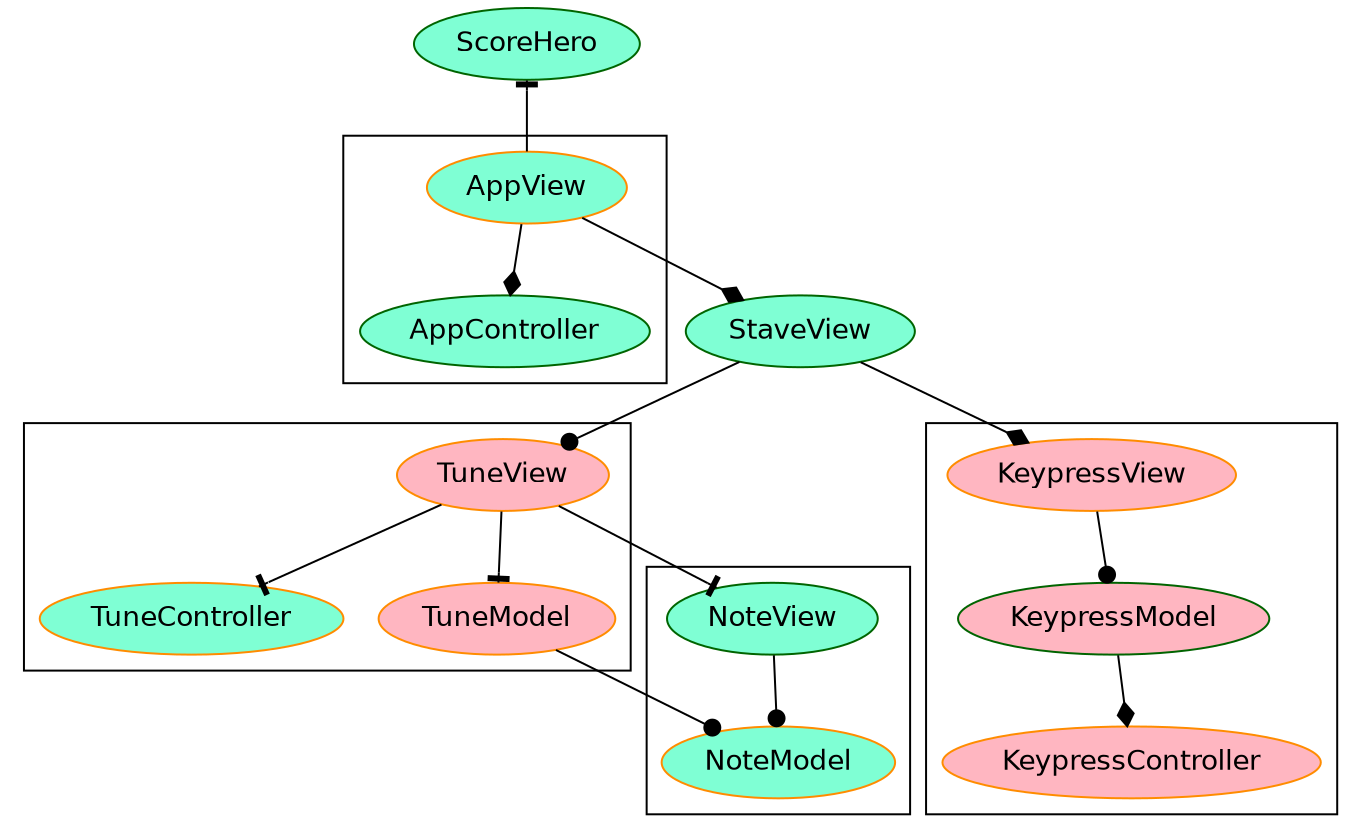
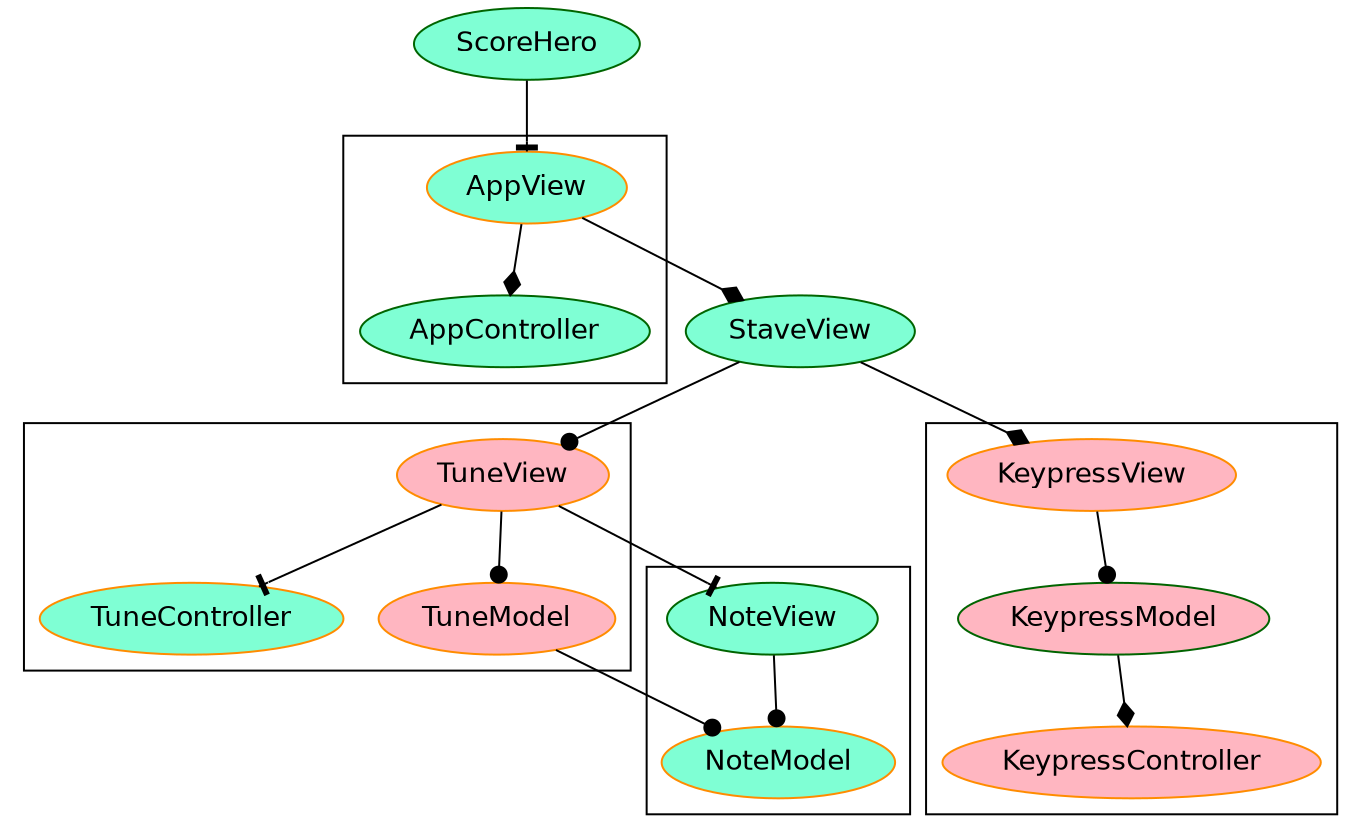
  digraph {
    fontname="DejaVu Sans"
    node [color=darkorange fillcolor=aquamarine fontname="DejaVu Sans" style=filled]
    edge [arrowhead=tee fontname="DejaVu Sans"]
    ScoreHero [color=darkgreen]
    TuneView [fillcolor=lightpink]
    TuneController
    TuneModel [fillcolor=lightpink]
    AppView
    StaveView [color=darkgreen]
    KeypressView [fillcolor=lightpink]
    NoteView [color=darkgreen]
    AppController [color=darkgreen]
    KeypressController [fillcolor=lightpink]
    NoteModel
    KeypressModel [color=darkgreen fillcolor=lightpink]
    subgraph sub_1 {
      rank=source
      ScoreHero
    }
    subgraph cluster_2 {
      TuneView
      TuneController
      TuneModel
    }
    subgraph sub_3 {
      TuneView
      AppView
      StaveView
      KeypressView
      NoteView
    }
    subgraph sub_4 {
      TuneController
      AppController
      KeypressController
    }
    subgraph sub_5 {
      TuneModel
      NoteModel
      KeypressModel
    }
    subgraph cluster_6 {
      AppView
      AppController
    }
    subgraph cluster_7 {
      KeypressView
      KeypressController
      KeypressModel
    }
    subgraph cluster_8 {
      NoteView
      NoteModel
    }
-   AppView -> ScoreHero
+   ScoreHero -> AppView
    TuneView -> TuneController
-   TuneView -> TuneModel
+   TuneView -> TuneModel [arrowhead=dot]
    TuneView -> NoteView
    TuneModel -> NoteModel [arrowhead=dot]
    AppView -> StaveView [arrowhead=diamond]
    AppView -> AppController [arrowhead=diamond]
    StaveView -> TuneView [arrowhead=dot]
    StaveView -> KeypressView [arrowhead=diamond]
    KeypressView -> KeypressModel [arrowhead=dot]
    NoteView -> NoteModel [arrowhead=dot]
    KeypressModel -> KeypressController [arrowhead=diamond]
  }
